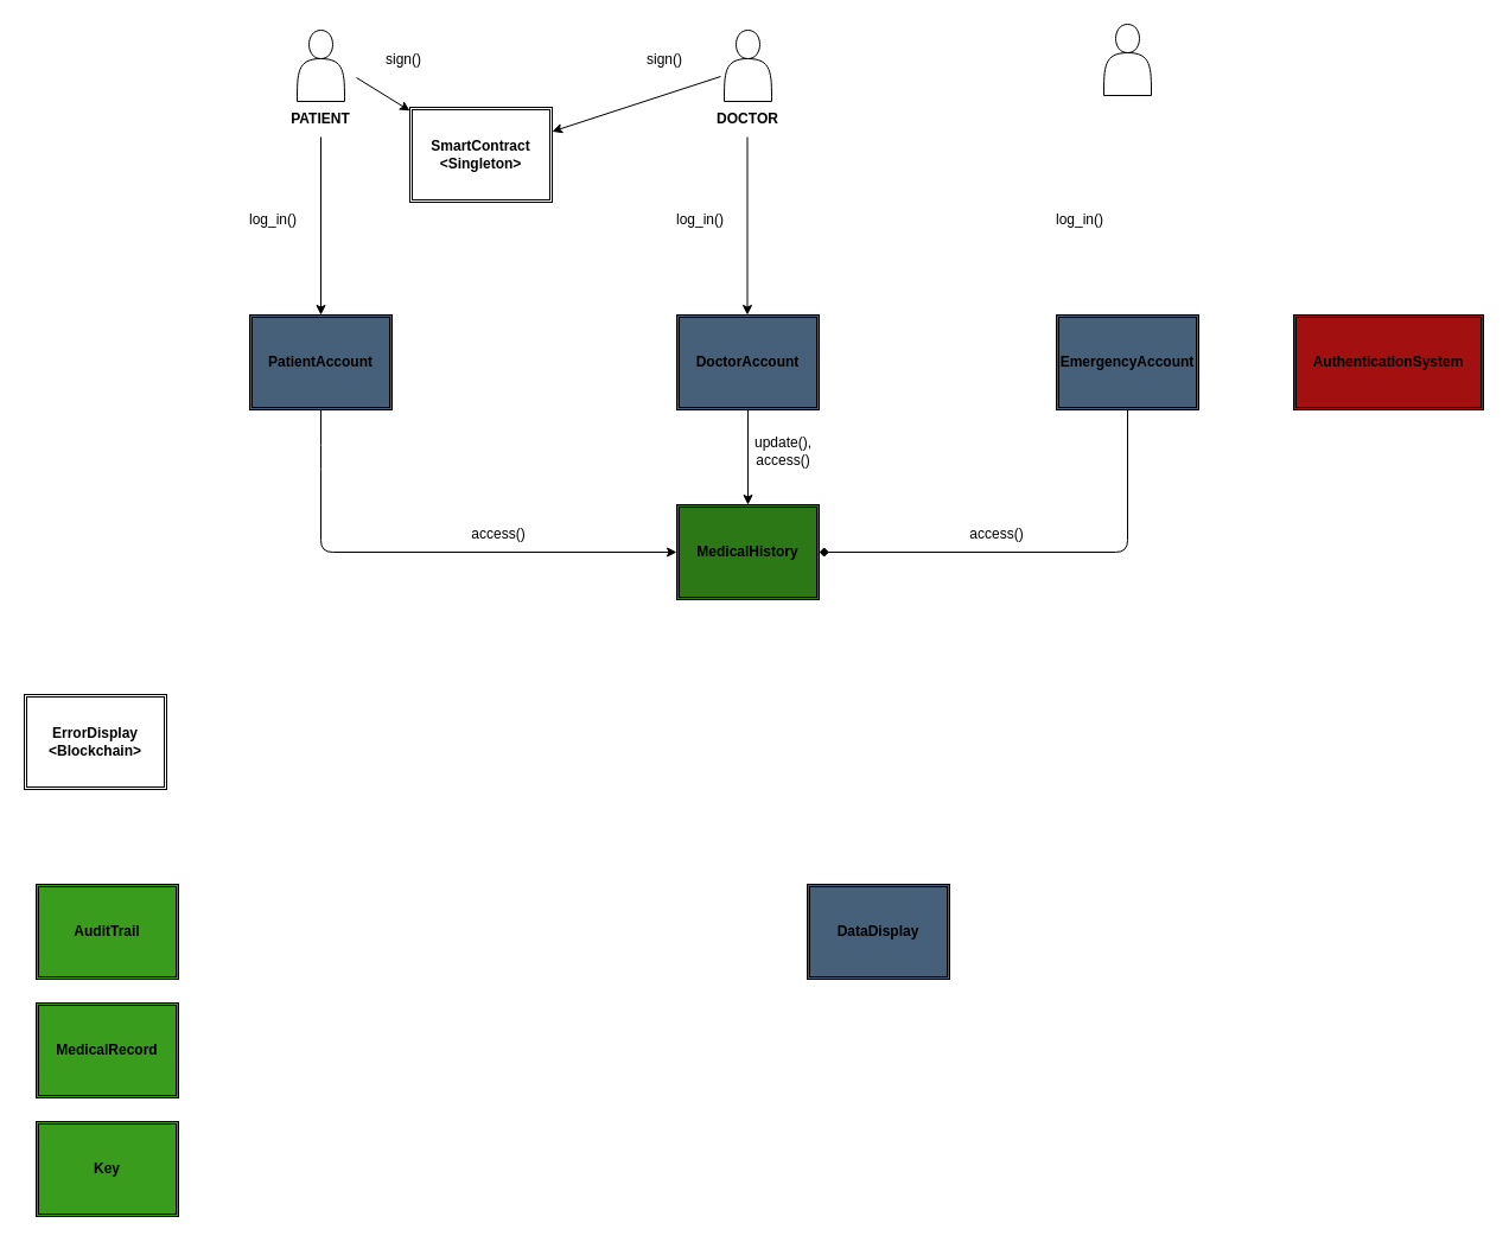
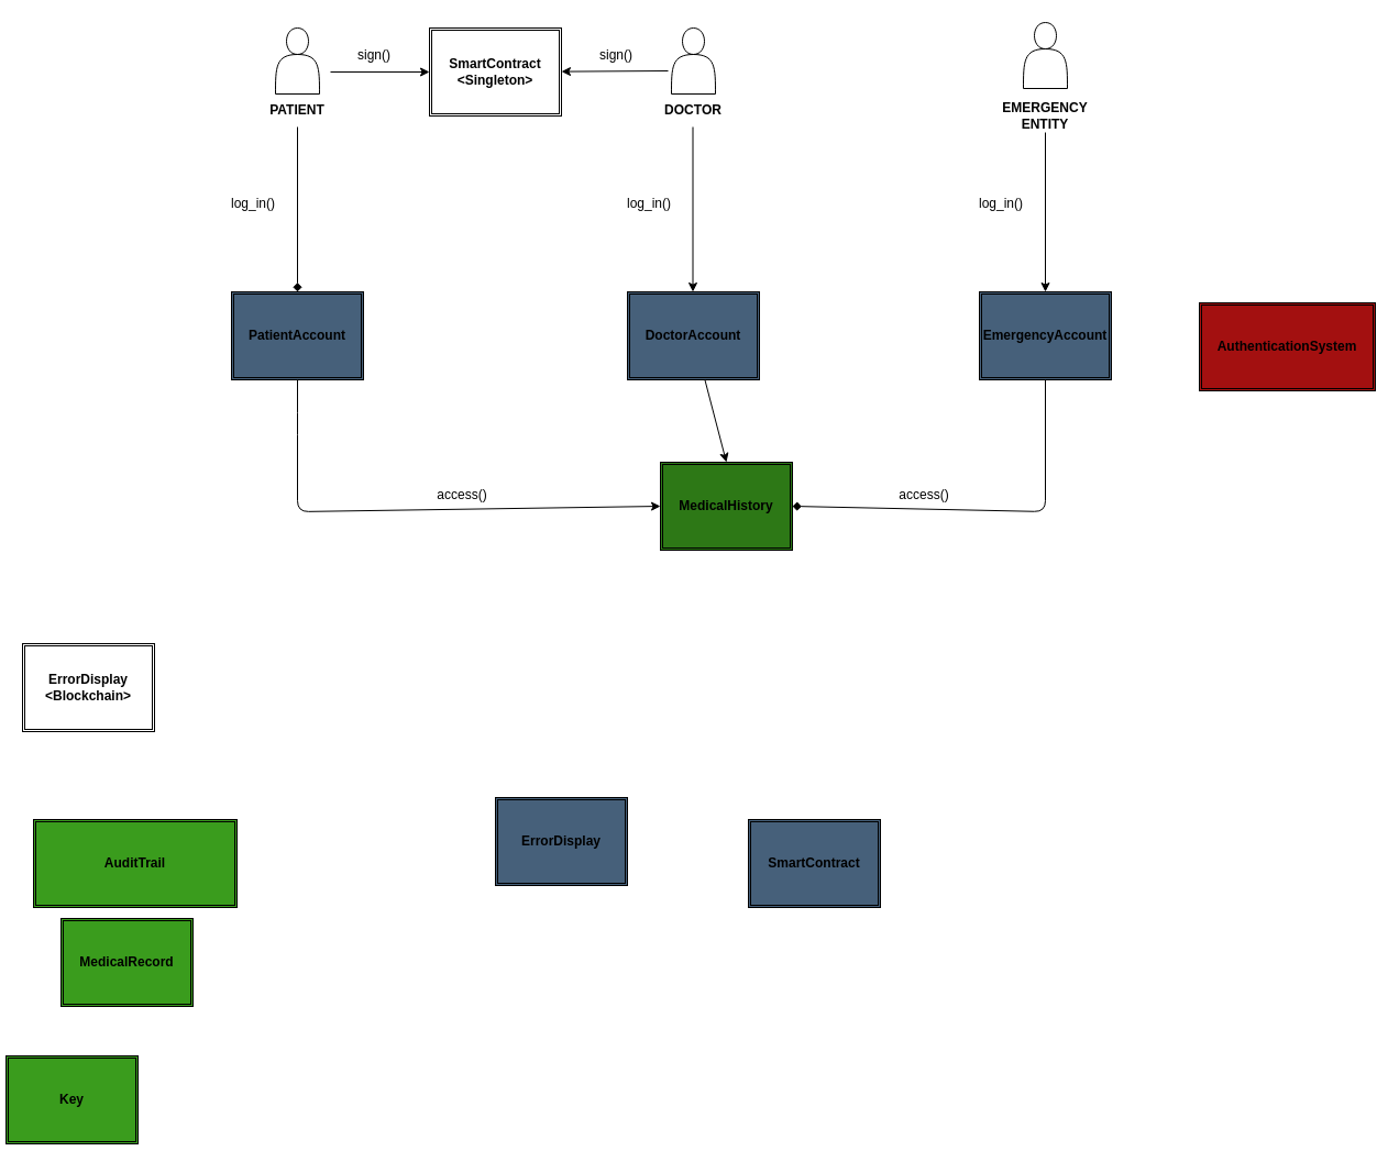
  <mxCell id="0" />
  <mxCell id="1" parent="0" />
  <mxCell id="2" value="" style="edgeStyle=none;html=1;" edge="1" parent="1" target="10"><mxGeometry relative="1" as="geometry"><mxPoint x="300" y="65" as="sourcePoint" /></mxGeometry></mxCell>
  <mxCell id="3" value="" style="shape=actor;whiteSpace=wrap;html=1;" vertex="1" parent="1"><mxGeometry x="250" y="25" width="40" height="60" as="geometry" /></mxCell>
- <mxCell id="4" value="&lt;b&gt;AuthenticationSystem&lt;br&gt;&lt;/b&gt;" style="shape=ext;double=1;rounded=0;whiteSpace=wrap;html=1;fillColor=#A31010;" vertex="1" parent="1"><mxGeometry x="1090" y="265" width="160" height="80" as="geometry" /></mxCell>
+ <mxCell id="4" value="&lt;b&gt;AuthenticationSystem&lt;br&gt;&lt;/b&gt;" style="shape=ext;double=1;rounded=0;whiteSpace=wrap;html=1;fillColor=#A31010;" vertex="1" parent="1"><mxGeometry x="1090" y="275" width="160" height="80" as="geometry" /></mxCell>
  <mxCell id="5" style="edgeStyle=none;html=1;entryX=0.5;entryY=0;entryDx=0;entryDy=0;" edge="1" parent="1" source="6" target="11"><mxGeometry relative="1" as="geometry" /></mxCell>
  <mxCell id="6" value="&lt;b&gt;DoctorAccount&lt;/b&gt;" style="shape=ext;double=1;rounded=0;whiteSpace=wrap;html=1;fillColor=#46607A;" vertex="1" parent="1"><mxGeometry x="570" y="265" width="120" height="80" as="geometry" /></mxCell>
  <mxCell id="7" style="edgeStyle=none;html=1;entryX=0;entryY=0.5;entryDx=0;entryDy=0;exitX=0.5;exitY=1;exitDx=0;exitDy=0;" edge="1" parent="1" source="8" target="11"><mxGeometry relative="1" as="geometry"><Array as="points"><mxPoint x="270" y="385" /><mxPoint x="270" y="465" /></Array></mxGeometry></mxCell>
  <mxCell id="8" value="&lt;b&gt;PatientAccount&lt;/b&gt;" style="shape=ext;double=1;rounded=0;whiteSpace=wrap;html=1;fillColor=#46607A;" vertex="1" parent="1"><mxGeometry x="210" y="265" width="120" height="80" as="geometry" /></mxCell>
- <mxCell id="9" value="&lt;b&gt;MedicalRecord&lt;/b&gt;" style="shape=ext;double=1;rounded=0;whiteSpace=wrap;html=1;fillColor=#3A9C1D;" vertex="1" parent="1"><mxGeometry x="30" y="845" width="120" height="80" as="geometry" /></mxCell>
- <mxCell id="10" value="&lt;b&gt;SmartContract &amp;lt;Singleton&amp;gt;&lt;br&gt;&lt;/b&gt;" style="shape=ext;double=1;rounded=0;whiteSpace=wrap;html=1;" vertex="1" parent="1"><mxGeometry x="345" y="90" width="120" height="80" as="geometry" /></mxCell>
- <mxCell id="11" value="&lt;b&gt;MedicalHistory&lt;/b&gt;" style="shape=ext;double=1;rounded=0;whiteSpace=wrap;html=1;fillColor=#2D7816;" vertex="1" parent="1"><mxGeometry x="570" y="425" width="120" height="80" as="geometry" /></mxCell>
- <mxCell id="12" value="&lt;b&gt;Key&lt;/b&gt;" style="shape=ext;double=1;rounded=0;whiteSpace=wrap;html=1;fillColor=#3A9C1D;" vertex="1" parent="1"><mxGeometry x="30" y="945" width="120" height="80" as="geometry" /></mxCell>
- <mxCell id="13" value="&lt;b&gt;AuditTrail&lt;/b&gt;" style="shape=ext;double=1;rounded=0;whiteSpace=wrap;html=1;fillColor=#3A9C1D;" vertex="1" parent="1"><mxGeometry x="30" y="745" width="120" height="80" as="geometry" /></mxCell>
+ <mxCell id="9" value="&lt;b&gt;MedicalRecord&lt;/b&gt;" style="shape=ext;double=1;rounded=0;whiteSpace=wrap;html=1;fillColor=#3A9C1D;" vertex="1" parent="1"><mxGeometry x="55" y="835" width="120" height="80" as="geometry" /></mxCell>
+ <mxCell id="10" value="&lt;b&gt;SmartContract &amp;lt;Singleton&amp;gt;&lt;br&gt;&lt;/b&gt;" style="shape=ext;double=1;rounded=0;whiteSpace=wrap;html=1;" vertex="1" parent="1"><mxGeometry x="390" y="25" width="120" height="80" as="geometry" /></mxCell>
+ <mxCell id="11" value="&lt;b&gt;MedicalHistory&lt;/b&gt;" style="shape=ext;double=1;rounded=0;whiteSpace=wrap;html=1;fillColor=#2D7816;" vertex="1" parent="1"><mxGeometry x="600" y="420" width="120" height="80" as="geometry" /></mxCell>
+ <mxCell id="12" value="&lt;b&gt;Key&lt;/b&gt;" style="shape=ext;double=1;rounded=0;whiteSpace=wrap;html=1;fillColor=#3A9C1D;" vertex="1" parent="1"><mxGeometry x="5" y="960" width="120" height="80" as="geometry" /></mxCell>
+ <mxCell id="13" value="&lt;b&gt;AuditTrail&lt;/b&gt;" style="shape=ext;double=1;rounded=0;whiteSpace=wrap;html=1;fillColor=#3A9C1D;" vertex="1" parent="1"><mxGeometry x="30" y="745" width="185" height="80" as="geometry" /></mxCell>
  <mxCell id="14" value="&lt;b&gt;ErrorDisplay &amp;lt;Blockchain&amp;gt;&lt;/b&gt;" style="shape=ext;double=1;rounded=0;whiteSpace=wrap;html=1;" vertex="1" parent="1"><mxGeometry x="20" y="585" width="120" height="80" as="geometry" /></mxCell>
  <mxCell id="15" value="" style="edgeStyle=none;html=1;exitX=-0.075;exitY=0.65;exitDx=0;exitDy=0;exitPerimeter=0;" edge="1" parent="1" source="16" target="10"><mxGeometry relative="1" as="geometry" /></mxCell>
  <mxCell id="16" value="" style="shape=actor;whiteSpace=wrap;html=1;" vertex="1" parent="1"><mxGeometry x="610" y="25" width="40" height="60" as="geometry" /></mxCell>
  <mxCell id="17" value="" style="shape=actor;whiteSpace=wrap;html=1;" vertex="1" parent="1"><mxGeometry x="930" y="20" width="40" height="60" as="geometry" /></mxCell>
- <mxCell id="18" style="edgeStyle=none;html=1;" edge="1" parent="1" source="19" target="8"><mxGeometry relative="1" as="geometry" /></mxCell>
+ <mxCell id="18" style="edgeStyle=none;html=1;endArrow=diamond;" edge="1" parent="1" source="19" target="8"><mxGeometry relative="1" as="geometry" /></mxCell>
  <mxCell id="19" value="&lt;b&gt;PATIENT&lt;/b&gt;" style="text;html=1;strokeColor=none;fillColor=none;align=center;verticalAlign=middle;whiteSpace=wrap;rounded=0;" vertex="1" parent="1"><mxGeometry x="240" y="85" width="60" height="30" as="geometry" /></mxCell>
  <mxCell id="20" value="&lt;b&gt;DOCTOR&lt;/b&gt;" style="text;html=1;strokeColor=none;fillColor=none;align=center;verticalAlign=middle;whiteSpace=wrap;rounded=0;" vertex="1" parent="1"><mxGeometry x="600" y="85" width="60" height="30" as="geometry" /></mxCell>
- <mxCell id="23" value="&lt;b&gt;DataDisplay&lt;/b&gt;" style="shape=ext;double=1;rounded=0;whiteSpace=wrap;html=1;fillColor=#46607A;" vertex="1" parent="1"><mxGeometry x="680" y="745" width="120" height="80" as="geometry" /></mxCell>
+ <mxCell id="21" style="edgeStyle=none;html=1;entryX=0.5;entryY=0;entryDx=0;entryDy=0;" edge="1" parent="1" source="22" target="25"><mxGeometry relative="1" as="geometry" /></mxCell>
+ <mxCell id="22" value="&lt;b&gt;EMERGENCY&lt;br&gt;ENTITY&lt;br&gt;&lt;/b&gt;" style="text;html=1;strokeColor=none;fillColor=none;align=center;verticalAlign=middle;whiteSpace=wrap;rounded=0;" vertex="1" parent="1"><mxGeometry x="920" y="90" width="60" height="30" as="geometry" /></mxCell>
+ <mxCell id="23" value="&lt;b&gt;SmartContract&lt;/b&gt;" style="shape=ext;double=1;rounded=0;whiteSpace=wrap;html=1;fillColor=#46607A;" vertex="1" parent="1"><mxGeometry x="680" y="745" width="120" height="80" as="geometry" /></mxCell>
  <mxCell id="24" style="edgeStyle=none;html=1;exitX=0.5;exitY=1;exitDx=0;exitDy=0;entryX=1;entryY=0.5;entryDx=0;entryDy=0;endArrow=diamond;" edge="1" parent="1" source="25" target="11"><mxGeometry relative="1" as="geometry"><Array as="points"><mxPoint x="950" y="465" /></Array></mxGeometry></mxCell>
  <mxCell id="25" value="&lt;b&gt;EmergencyAccount&lt;br&gt;&lt;/b&gt;" style="shape=ext;double=1;rounded=0;whiteSpace=wrap;html=1;fillColor=#46607A;" vertex="1" parent="1"><mxGeometry x="890" y="265" width="120" height="80" as="geometry" /></mxCell>
+ <mxCell id="26" value="&lt;b&gt;ErrorDisplay&lt;/b&gt;" style="shape=ext;double=1;rounded=0;whiteSpace=wrap;html=1;fillColor=#46607A;" vertex="1" parent="1"><mxGeometry x="450" y="725" width="120" height="80" as="geometry" /></mxCell>
  <mxCell id="27" style="edgeStyle=none;html=1;" edge="1" parent="1"><mxGeometry relative="1" as="geometry"><mxPoint x="629.5" y="115" as="sourcePoint" /><mxPoint x="629.5" y="265" as="targetPoint" /></mxGeometry></mxCell>
  <mxCell id="28" value="log_in()" style="text;html=1;strokeColor=none;fillColor=none;align=center;verticalAlign=middle;whiteSpace=wrap;rounded=0;" vertex="1" parent="1"><mxGeometry x="200" y="170" width="60" height="30" as="geometry" /></mxCell>
  <mxCell id="29" value="log_in()" style="text;html=1;strokeColor=none;fillColor=none;align=center;verticalAlign=middle;whiteSpace=wrap;rounded=0;" vertex="1" parent="1"><mxGeometry x="560" y="170" width="60" height="30" as="geometry" /></mxCell>
  <mxCell id="30" value="log_in()" style="text;html=1;strokeColor=none;fillColor=none;align=center;verticalAlign=middle;whiteSpace=wrap;rounded=0;" vertex="1" parent="1"><mxGeometry x="880" y="170" width="60" height="30" as="geometry" /></mxCell>
  <mxCell id="31" value="access()" style="text;html=1;strokeColor=none;fillColor=none;align=center;verticalAlign=middle;whiteSpace=wrap;rounded=0;" vertex="1" parent="1"><mxGeometry x="390" y="435" width="60" height="30" as="geometry" /></mxCell>
  <mxCell id="32" value="access()" style="text;html=1;strokeColor=none;fillColor=none;align=center;verticalAlign=middle;whiteSpace=wrap;rounded=0;" vertex="1" parent="1"><mxGeometry x="810" y="435" width="60" height="30" as="geometry" /></mxCell>
- <mxCell id="33" value="update(), access()" style="text;html=1;strokeColor=none;fillColor=none;align=center;verticalAlign=middle;whiteSpace=wrap;rounded=0;" vertex="1" parent="1"><mxGeometry x="630" y="365" width="60" height="30" as="geometry" /></mxCell>
  <mxCell id="34" value="sign()" style="text;html=1;strokeColor=none;fillColor=none;align=center;verticalAlign=middle;whiteSpace=wrap;rounded=0;" vertex="1" parent="1"><mxGeometry x="310" y="35" width="60" height="30" as="geometry" /></mxCell>
  <mxCell id="35" value="sign()" style="text;html=1;strokeColor=none;fillColor=none;align=center;verticalAlign=middle;whiteSpace=wrap;rounded=0;" vertex="1" parent="1"><mxGeometry x="530" y="35" width="60" height="30" as="geometry" /></mxCell>
